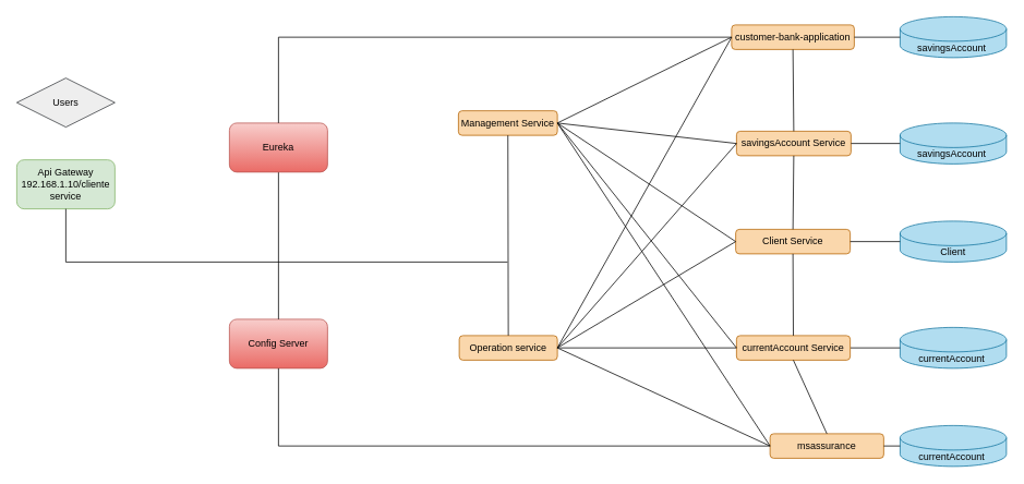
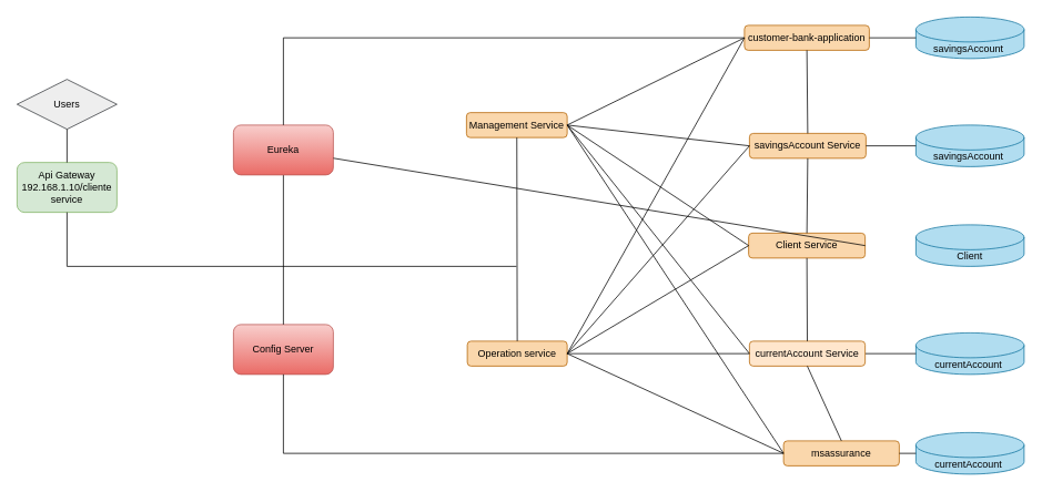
  <mxCell id="0" />
  <mxCell id="1" parent="0" />
  <mxCell id="2" value="savingsAccount&amp;nbsp;" style="shape=cylinder3;whiteSpace=wrap;html=1;boundedLbl=1;backgroundOutline=1;size=15;fillColor=#b1ddf0;strokeColor=#10739e;" parent="1" vertex="1"><mxGeometry x="1100" y="150" width="130" height="50" as="geometry" /></mxCell>
  <mxCell id="3" value="currentAccount&amp;nbsp;" style="shape=cylinder3;whiteSpace=wrap;html=1;boundedLbl=1;backgroundOutline=1;size=15;fillColor=#b1ddf0;strokeColor=#10739e;" parent="1" vertex="1"><mxGeometry x="1100" y="400" width="130" height="50" as="geometry" /></mxCell>
  <mxCell id="4" value="savingsAccount Service&lt;br&gt;" style="rounded=1;whiteSpace=wrap;html=1;fillColor=#fad7ac;strokeColor=#b46504;" parent="1" vertex="1"><mxGeometry x="900" y="160" width="140" height="30" as="geometry" /></mxCell>
  <mxCell id="5" value="Management Service" style="rounded=1;whiteSpace=wrap;html=1;fillColor=#fad7ac;strokeColor=#b46504;" parent="1" vertex="1"><mxGeometry x="560" y="135" width="121" height="30" as="geometry" /></mxCell>
  <mxCell id="6" value="Operation service" style="rounded=1;whiteSpace=wrap;html=1;fillColor=#fad7ac;strokeColor=#b46504;" parent="1" vertex="1"><mxGeometry x="561" y="410" width="120" height="30" as="geometry" /></mxCell>
  <mxCell id="7" value="Config Server" style="rounded=1;whiteSpace=wrap;html=1;fillColor=#f8cecc;gradientColor=#ea6b66;strokeColor=#b85450;" parent="1" vertex="1"><mxGeometry x="280" y="390" width="120" height="60" as="geometry" /></mxCell>
  <mxCell id="8" value="" style="endArrow=none;html=1;rounded=0;exitX=0.5;exitY=1;exitDx=0;exitDy=0;entryX=0.5;entryY=0;entryDx=0;entryDy=0;" parent="1" source="19" target="7" edge="1"><mxGeometry width="50" height="50" relative="1" as="geometry"><mxPoint x="1310" y="220" as="sourcePoint" /><mxPoint x="1360" y="170" as="targetPoint" /></mxGeometry></mxCell>
  <mxCell id="9" value="Api Gateway&lt;br&gt;192.168.1.10/cliente service" style="rounded=1;whiteSpace=wrap;html=1;fillColor=#d5e8d4;strokeColor=#82b366;" parent="1" vertex="1"><mxGeometry x="20" y="195" width="120" height="60" as="geometry" /></mxCell>
  <mxCell id="10" value="Users" style="rhombus;whiteSpace=wrap;html=1;fillColor=#eeeeee;strokeColor=#36393d;" parent="1" vertex="1"><mxGeometry x="20" y="95" width="120" height="60" as="geometry" /></mxCell>
  <mxCell id="11" value="" style="endArrow=none;html=1;rounded=0;entryX=0;entryY=0.5;entryDx=0;entryDy=0;entryPerimeter=0;exitX=1;exitY=0.5;exitDx=0;exitDy=0;" parent="1" source="4" target="2" edge="1"><mxGeometry width="50" height="50" relative="1" as="geometry"><mxPoint x="1040" y="160" as="sourcePoint" /><mxPoint x="1090" y="110" as="targetPoint" /></mxGeometry></mxCell>
  <mxCell id="12" value="" style="endArrow=none;html=1;rounded=0;entryX=0;entryY=0.5;entryDx=0;entryDy=0;entryPerimeter=0;exitX=1;exitY=0.5;exitDx=0;exitDy=0;" parent="1" source="13" target="3" edge="1"><mxGeometry width="50" height="50" relative="1" as="geometry"><mxPoint x="1030" y="185" as="sourcePoint" /><mxPoint x="1100" y="170" as="targetPoint" /></mxGeometry></mxCell>
- <mxCell id="13" value="currentAccount Service" style="rounded=1;whiteSpace=wrap;html=1;fillColor=#fad7ac;strokeColor=#b46504;" parent="1" vertex="1"><mxGeometry x="900" y="410" width="139" height="30" as="geometry" /></mxCell>
+ <mxCell id="13" value="currentAccount Service" style="rounded=1;whiteSpace=wrap;html=1;fillColor=#ffe6cc;strokeColor=#b46504;" parent="1" vertex="1"><mxGeometry x="900" y="410" width="139" height="30" as="geometry" /></mxCell>
  <mxCell id="14" value="" style="endArrow=none;html=1;rounded=0;strokeColor=default;exitX=1;exitY=0.5;exitDx=0;exitDy=0;entryX=0;entryY=0.5;entryDx=0;entryDy=0;" parent="1" source="5" target="4" edge="1"><mxGeometry width="50" height="50" relative="1" as="geometry"><mxPoint x="720" y="460" as="sourcePoint" /><mxPoint x="800" y="160" as="targetPoint" /></mxGeometry></mxCell>
  <mxCell id="15" value="" style="endArrow=none;html=1;rounded=0;strokeColor=default;entryX=0;entryY=0.5;entryDx=0;entryDy=0;exitX=1;exitY=0.5;exitDx=0;exitDy=0;" parent="1" source="5" target="13" edge="1"><mxGeometry width="50" height="50" relative="1" as="geometry"><mxPoint x="750" y="180" as="sourcePoint" /><mxPoint x="770" y="410" as="targetPoint" /></mxGeometry></mxCell>
  <mxCell id="16" value="" style="endArrow=none;html=1;rounded=0;strokeColor=default;entryX=0;entryY=0.5;entryDx=0;entryDy=0;exitX=1;exitY=0.5;exitDx=0;exitDy=0;" parent="1" source="6" target="13" edge="1"><mxGeometry width="50" height="50" relative="1" as="geometry"><mxPoint x="700" y="330" as="sourcePoint" /><mxPoint x="770" y="410" as="targetPoint" /></mxGeometry></mxCell>
  <mxCell id="17" value="Client Service" style="rounded=1;whiteSpace=wrap;html=1;fillColor=#fad7ac;strokeColor=#b46504;" parent="1" vertex="1"><mxGeometry x="899" y="280" width="140" height="30" as="geometry" /></mxCell>
  <mxCell id="18" value="Client" style="shape=cylinder3;whiteSpace=wrap;html=1;boundedLbl=1;backgroundOutline=1;size=15;fillColor=#b1ddf0;strokeColor=#10739e;" parent="1" vertex="1"><mxGeometry x="1100" y="270" width="130" height="50" as="geometry" /></mxCell>
  <mxCell id="19" value="Eureka" style="rounded=1;whiteSpace=wrap;html=1;fillColor=#f8cecc;gradientColor=#ea6b66;strokeColor=#b85450;" parent="1" vertex="1"><mxGeometry x="280" y="150" width="120" height="60" as="geometry" /></mxCell>
+ <mxCell id="20" value="" style="endArrow=none;html=1;rounded=0;strokeColor=default;entryX=0.5;entryY=1;entryDx=0;entryDy=0;exitX=0.5;exitY=0;exitDx=0;exitDy=0;" parent="1" source="9" target="10" edge="1"><mxGeometry width="50" height="50" relative="1" as="geometry"><mxPoint x="390" y="545" as="sourcePoint" /><mxPoint x="440" y="495" as="targetPoint" /></mxGeometry></mxCell>
  <mxCell id="21" value="" style="endArrow=none;html=1;rounded=0;strokeColor=default;entryX=0;entryY=0.5;entryDx=0;entryDy=0;exitX=1;exitY=0.5;exitDx=0;exitDy=0;" parent="1" source="6" target="4" edge="1"><mxGeometry width="50" height="50" relative="1" as="geometry"><mxPoint x="691" y="200" as="sourcePoint" /><mxPoint x="910" y="435" as="targetPoint" /></mxGeometry></mxCell>
  <mxCell id="22" value="" style="endArrow=none;html=1;rounded=0;exitX=1;exitY=0.5;exitDx=0;exitDy=0;entryX=0;entryY=0.5;entryDx=0;entryDy=0;" parent="1" source="5" target="17" edge="1"><mxGeometry width="50" height="50" relative="1" as="geometry"><mxPoint x="890" y="340" as="sourcePoint" /><mxPoint x="940" y="290" as="targetPoint" /></mxGeometry></mxCell>
  <mxCell id="23" value="" style="endArrow=none;html=1;rounded=0;exitX=1;exitY=0.5;exitDx=0;exitDy=0;entryX=0;entryY=0.5;entryDx=0;entryDy=0;" parent="1" source="6" target="17" edge="1"><mxGeometry width="50" height="50" relative="1" as="geometry"><mxPoint x="610" y="350" as="sourcePoint" /><mxPoint x="660" y="300" as="targetPoint" /></mxGeometry></mxCell>
- <mxCell id="24" value="" style="endArrow=none;html=1;rounded=0;entryX=0;entryY=0.5;entryDx=0;entryDy=0;entryPerimeter=0;exitX=1;exitY=0.5;exitDx=0;exitDy=0;" parent="1" source="17" target="18" edge="1"><mxGeometry width="50" height="50" relative="1" as="geometry"><mxPoint x="610" y="350" as="sourcePoint" /><mxPoint x="660" y="300" as="targetPoint" /></mxGeometry></mxCell>
+ <mxCell id="24" value="" style="endArrow=none;html=1;rounded=0;exitX=1;exitY=0.5;exitDx=0;exitDy=0;" parent="1" source="17" target="19" edge="1"><mxGeometry width="50" height="50" relative="1" as="geometry"><mxPoint x="610" y="350" as="sourcePoint" /><mxPoint x="660" y="300" as="targetPoint" /></mxGeometry></mxCell>
  <mxCell id="25" value="" style="endArrow=none;html=1;rounded=0;entryX=0.5;entryY=1;entryDx=0;entryDy=0;exitX=0.5;exitY=0;exitDx=0;exitDy=0;" parent="1" source="6" target="5" edge="1"><mxGeometry width="50" height="50" relative="1" as="geometry"><mxPoint x="610" y="350" as="sourcePoint" /><mxPoint x="660" y="300" as="targetPoint" /></mxGeometry></mxCell>
  <mxCell id="26" value="" style="endArrow=none;html=1;rounded=0;entryX=0.5;entryY=1;entryDx=0;entryDy=0;exitX=0.5;exitY=0;exitDx=0;exitDy=0;" parent="1" source="17" target="4" edge="1"><mxGeometry width="50" height="50" relative="1" as="geometry"><mxPoint x="610" y="350" as="sourcePoint" /><mxPoint x="660" y="300" as="targetPoint" /></mxGeometry></mxCell>
  <mxCell id="27" value="" style="endArrow=none;html=1;rounded=0;entryX=0.5;entryY=1;entryDx=0;entryDy=0;exitX=0.5;exitY=0;exitDx=0;exitDy=0;" parent="1" source="13" target="17" edge="1"><mxGeometry width="50" height="50" relative="1" as="geometry"><mxPoint x="610" y="350" as="sourcePoint" /><mxPoint x="660" y="300" as="targetPoint" /></mxGeometry></mxCell>
  <mxCell id="28" value="customer-bank-application" style="rounded=1;whiteSpace=wrap;html=1;fillColor=#fad7ac;strokeColor=#b46504;" parent="1" vertex="1"><mxGeometry x="894" y="30" width="150" height="30" as="geometry" /></mxCell>
  <mxCell id="29" value="msassurance" style="rounded=1;whiteSpace=wrap;html=1;fillColor=#fad7ac;strokeColor=#b46504;" parent="1" vertex="1"><mxGeometry x="941" y="530" width="139" height="30" as="geometry" /></mxCell>
  <mxCell id="30" value="savingsAccount&amp;nbsp;" style="shape=cylinder3;whiteSpace=wrap;html=1;boundedLbl=1;backgroundOutline=1;size=15;fillColor=#b1ddf0;strokeColor=#10739e;" parent="1" vertex="1"><mxGeometry x="1100" y="20" width="130" height="50" as="geometry" /></mxCell>
  <mxCell id="31" value="currentAccount&amp;nbsp;" style="shape=cylinder3;whiteSpace=wrap;html=1;boundedLbl=1;backgroundOutline=1;size=15;fillColor=#b1ddf0;strokeColor=#10739e;" parent="1" vertex="1"><mxGeometry x="1100" y="520" width="130" height="50" as="geometry" /></mxCell>
  <mxCell id="32" value="" style="endArrow=none;html=1;rounded=0;entryX=0.5;entryY=1;entryDx=0;entryDy=0;exitX=0.5;exitY=0;exitDx=0;exitDy=0;" parent="1" source="29" target="13" edge="1"><mxGeometry width="50" height="50" relative="1" as="geometry"><mxPoint x="800" y="300" as="sourcePoint" /><mxPoint x="850" y="250" as="targetPoint" /></mxGeometry></mxCell>
  <mxCell id="33" value="" style="endArrow=none;html=1;rounded=0;entryX=0.5;entryY=1;entryDx=0;entryDy=0;exitX=0.5;exitY=0;exitDx=0;exitDy=0;" parent="1" source="4" target="28" edge="1"><mxGeometry width="50" height="50" relative="1" as="geometry"><mxPoint x="800" y="300" as="sourcePoint" /><mxPoint x="850" y="250" as="targetPoint" /></mxGeometry></mxCell>
  <mxCell id="34" value="" style="endArrow=none;html=1;rounded=0;entryX=0;entryY=0.5;entryDx=0;entryDy=0;entryPerimeter=0;exitX=1;exitY=0.5;exitDx=0;exitDy=0;" parent="1" source="28" target="30" edge="1"><mxGeometry width="50" height="50" relative="1" as="geometry"><mxPoint x="800" y="300" as="sourcePoint" /><mxPoint x="850" y="250" as="targetPoint" /></mxGeometry></mxCell>
  <mxCell id="35" value="" style="endArrow=none;html=1;rounded=0;entryX=0;entryY=0.5;entryDx=0;entryDy=0;entryPerimeter=0;exitX=1;exitY=0.5;exitDx=0;exitDy=0;" parent="1" source="29" target="31" edge="1"><mxGeometry width="50" height="50" relative="1" as="geometry"><mxPoint x="800" y="300" as="sourcePoint" /><mxPoint x="850" y="250" as="targetPoint" /></mxGeometry></mxCell>
  <mxCell id="36" value="" style="endArrow=none;html=1;rounded=0;entryX=0;entryY=0.5;entryDx=0;entryDy=0;exitX=0.5;exitY=0;exitDx=0;exitDy=0;" parent="1" source="19" target="28" edge="1"><mxGeometry width="50" height="50" relative="1" as="geometry"><mxPoint x="430" y="220" as="sourcePoint" /><mxPoint y="170" as="targetPoint" x="480" /><Array as="points"><mxPoint x="340" y="45" /></Array></mxGeometry></mxCell>
  <mxCell id="37" value="" style="endArrow=none;html=1;rounded=0;entryX=0;entryY=0.5;entryDx=0;entryDy=0;exitX=0.5;exitY=1;exitDx=0;exitDy=0;" parent="1" source="7" target="29" edge="1"><mxGeometry width="50" height="50" relative="1" as="geometry"><mxPoint x="650" y="420" as="sourcePoint" /><mxPoint x="700" y="370" as="targetPoint" /><Array as="points"><mxPoint x="340" y="545" /></Array></mxGeometry></mxCell>
  <mxCell id="38" value="" style="endArrow=none;html=1;rounded=0;entryX=0.5;entryY=1;entryDx=0;entryDy=0;" parent="1" target="9" edge="1"><mxGeometry width="50" height="50" relative="1" as="geometry"><mxPoint x="620" y="320" as="sourcePoint" /><mxPoint x="700" y="370" as="targetPoint" /><Array as="points"><mxPoint x="80" y="320" /></Array></mxGeometry></mxCell>
  <mxCell id="39" value="" style="endArrow=none;html=1;rounded=0;entryX=0;entryY=0.5;entryDx=0;entryDy=0;exitX=1;exitY=0.5;exitDx=0;exitDy=0;" edge="1" parent="1" source="5" target="28"><mxGeometry width="50" height="50" relative="1" as="geometry"><mxPoint x="660" y="370" as="sourcePoint" /><mxPoint x="710" y="320" as="targetPoint" /></mxGeometry></mxCell>
  <mxCell id="40" value="" style="endArrow=none;html=1;rounded=0;entryX=0;entryY=0.5;entryDx=0;entryDy=0;exitX=1;exitY=0.5;exitDx=0;exitDy=0;" edge="1" parent="1" source="6" target="29"><mxGeometry width="50" height="50" relative="1" as="geometry"><mxPoint x="790" y="410" as="sourcePoint" /><mxPoint x="840" y="360" as="targetPoint" /></mxGeometry></mxCell>
  <mxCell id="41" value="" style="endArrow=none;html=1;rounded=0;entryX=1;entryY=0.5;entryDx=0;entryDy=0;exitX=0;exitY=0.5;exitDx=0;exitDy=0;" edge="1" parent="1" source="29" target="5"><mxGeometry width="50" height="50" relative="1" as="geometry"><mxPoint x="860" y="400" as="sourcePoint" /><mxPoint x="910" y="350" as="targetPoint" /></mxGeometry></mxCell>
  <mxCell id="42" value="" style="endArrow=none;html=1;rounded=0;entryX=0;entryY=0.5;entryDx=0;entryDy=0;exitX=1;exitY=0.5;exitDx=0;exitDy=0;" edge="1" parent="1" source="6" target="28"><mxGeometry width="50" height="50" relative="1" as="geometry"><mxPoint x="1050" y="290" as="sourcePoint" /><mxPoint x="1100" y="240" as="targetPoint" /></mxGeometry></mxCell>
